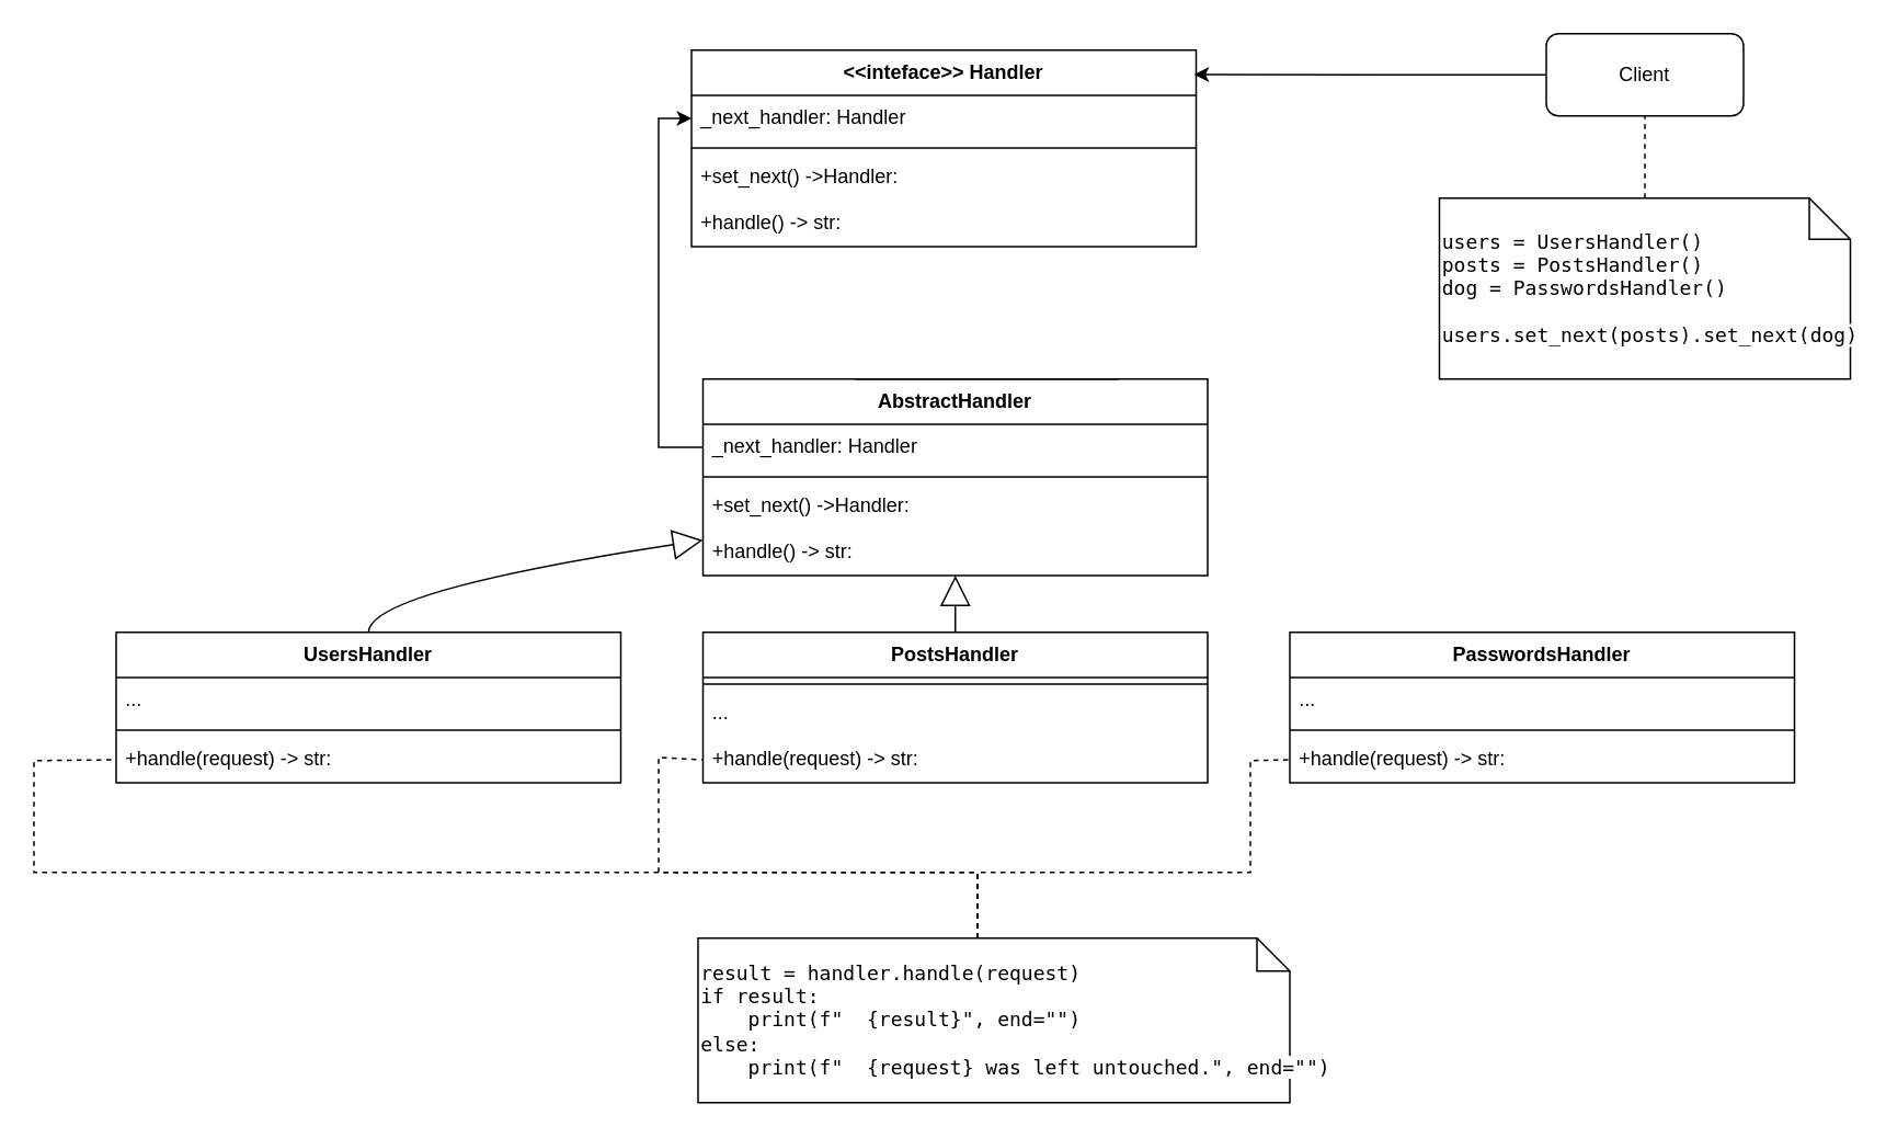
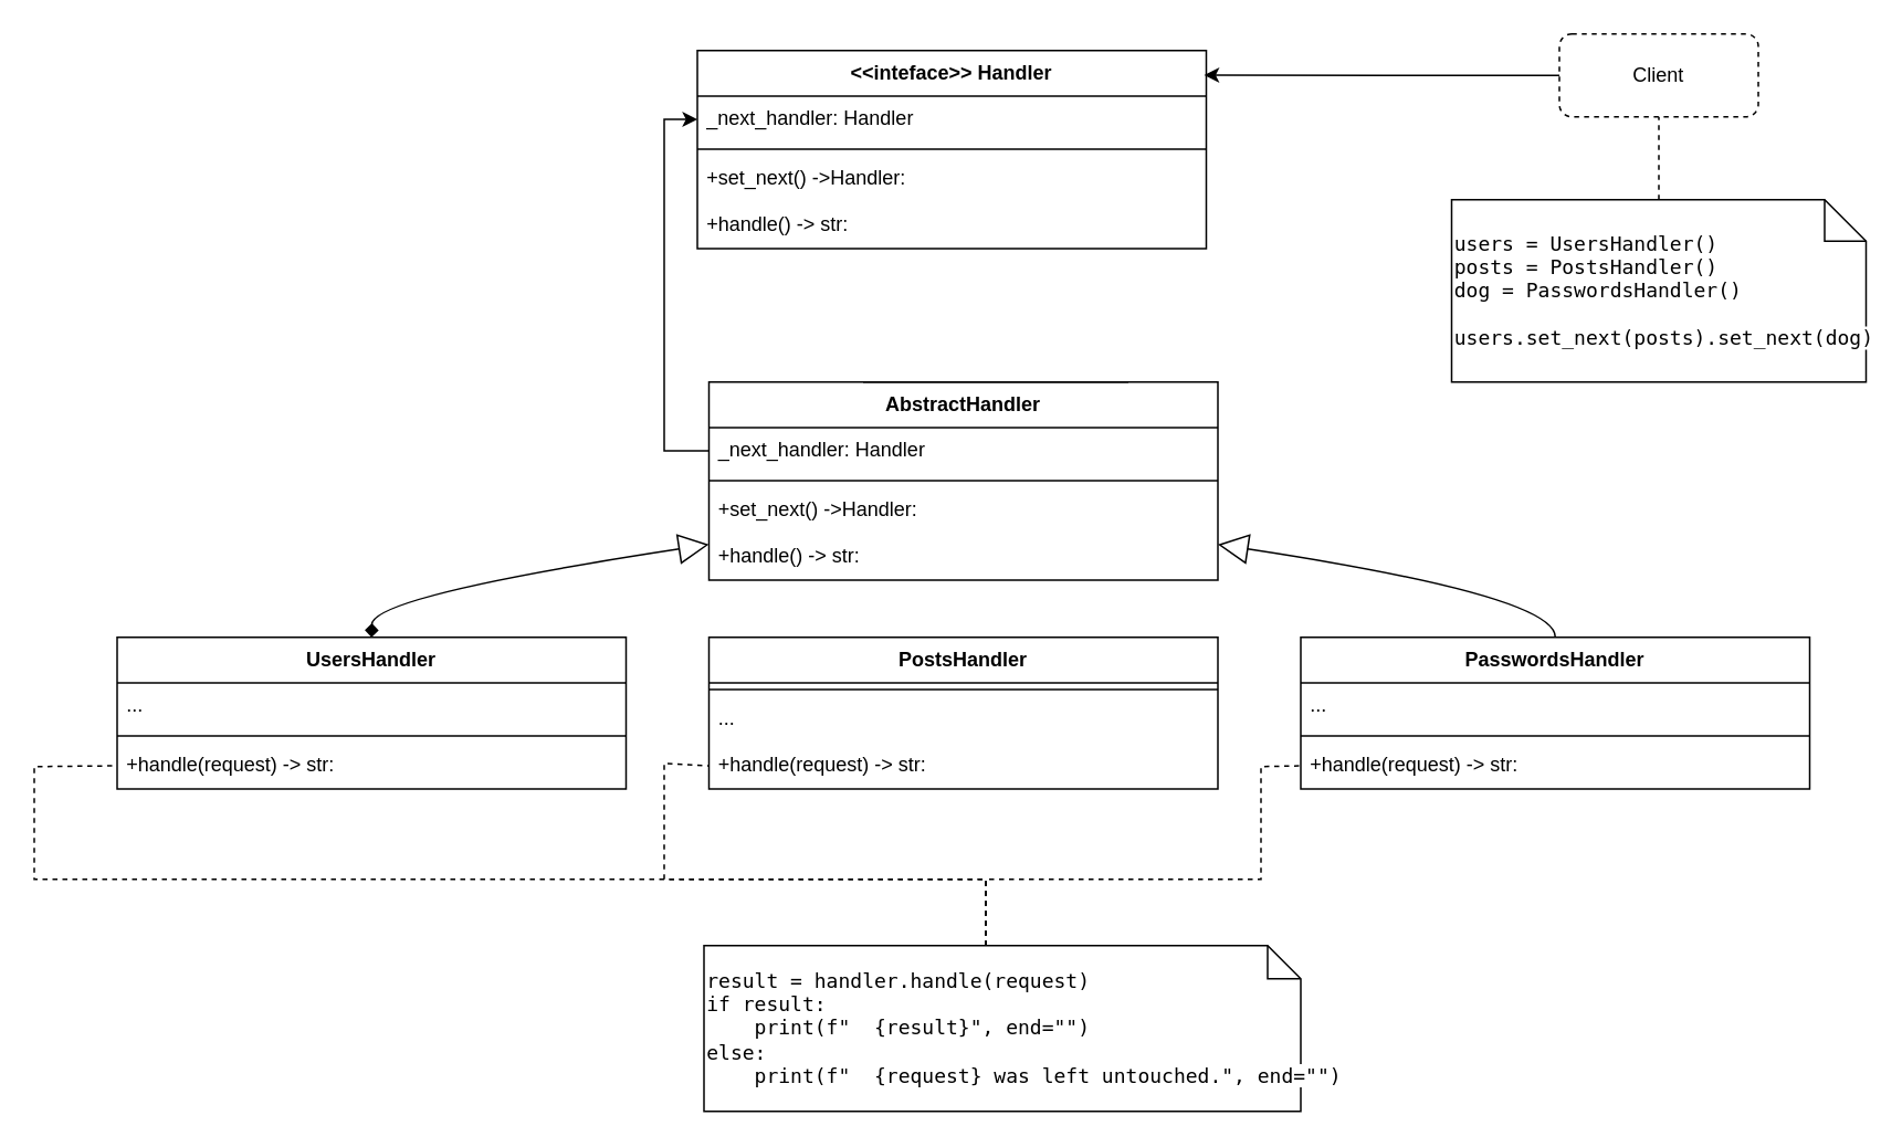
  <mxCell id="0" />
  <mxCell id="1" parent="0" />
  <mxCell id="2" value="AbstractHandler" style="swimlane;fontStyle=1;align=center;verticalAlign=top;childLayout=stackLayout;horizontal=1;startSize=27.506;horizontalStack=0;resizeParent=1;resizeParentMax=0;resizeLast=0;collapsible=0;marginBottom=0;" parent="1" vertex="1"><mxGeometry x="427" y="230" width="307" height="119.506" as="geometry" /></mxCell>
  <mxCell id="3" value="_next_handler: Handler" style="text;strokeColor=none;fillColor=none;align=left;verticalAlign=top;spacingLeft=4;spacingRight=4;overflow=hidden;rotatable=0;points=[[0,0.5],[1,0.5]];portConstraint=eastwest;" vertex="1" parent="2"><mxGeometry y="27.506" width="307" height="28" as="geometry" /></mxCell>
  <mxCell id="4" style="line;strokeWidth=1;fillColor=none;align=left;verticalAlign=middle;spacingTop=-1;spacingLeft=3;spacingRight=3;rotatable=0;labelPosition=right;points=[];portConstraint=eastwest;strokeColor=inherit;" parent="2" vertex="1"><mxGeometry y="55.506" width="307" height="8" as="geometry" /></mxCell>
  <mxCell id="5" value="+set_next() -&gt;Handler:" style="text;strokeColor=none;fillColor=none;align=left;verticalAlign=top;spacingLeft=4;spacingRight=4;overflow=hidden;rotatable=0;points=[[0,0.5],[1,0.5]];portConstraint=eastwest;" parent="2" vertex="1"><mxGeometry y="63.506" width="307" height="28" as="geometry" /></mxCell>
  <mxCell id="6" value="+handle() -&gt; str:" style="text;strokeColor=none;fillColor=none;align=left;verticalAlign=top;spacingLeft=4;spacingRight=4;overflow=hidden;rotatable=0;points=[[0,0.5],[1,0.5]];portConstraint=eastwest;" parent="2" vertex="1"><mxGeometry y="91.506" width="307" height="28" as="geometry" /></mxCell>
  <mxCell id="7" value="UsersHandler" style="swimlane;fontStyle=1;align=center;verticalAlign=top;childLayout=stackLayout;horizontal=1;startSize=27.506;horizontalStack=0;resizeParent=1;resizeParentMax=0;resizeLast=0;collapsible=0;marginBottom=0;" parent="1" vertex="1"><mxGeometry x="70" y="384" width="307" height="91.506" as="geometry" /></mxCell>
  <mxCell id="8" value="..." style="text;strokeColor=none;fillColor=none;align=left;verticalAlign=top;spacingLeft=4;spacingRight=4;overflow=hidden;rotatable=0;points=[[0,0.5],[1,0.5]];portConstraint=eastwest;" vertex="1" parent="7"><mxGeometry y="27.506" width="307" height="28" as="geometry" /></mxCell>
  <mxCell id="9" style="line;strokeWidth=1;fillColor=none;align=left;verticalAlign=middle;spacingTop=-1;spacingLeft=3;spacingRight=3;rotatable=0;labelPosition=right;points=[];portConstraint=eastwest;strokeColor=inherit;" parent="7" vertex="1"><mxGeometry y="55.506" width="307" height="8" as="geometry" /></mxCell>
  <mxCell id="10" value="+handle(request) -&gt; str:" style="text;strokeColor=none;fillColor=none;align=left;verticalAlign=top;spacingLeft=4;spacingRight=4;overflow=hidden;rotatable=0;points=[[0,0.5],[1,0.5]];portConstraint=eastwest;" parent="7" vertex="1"><mxGeometry y="63.506" width="307" height="28" as="geometry" /></mxCell>
  <mxCell id="11" value="PostsHandler" style="swimlane;fontStyle=1;align=center;verticalAlign=top;childLayout=stackLayout;horizontal=1;startSize=27.506;horizontalStack=0;resizeParent=1;resizeParentMax=0;resizeLast=0;collapsible=0;marginBottom=0;" parent="1" vertex="1"><mxGeometry x="427" y="384" width="307" height="91.506" as="geometry" /></mxCell>
  <mxCell id="12" style="line;strokeWidth=1;fillColor=none;align=left;verticalAlign=middle;spacingTop=-1;spacingLeft=3;spacingRight=3;rotatable=0;labelPosition=right;points=[];portConstraint=eastwest;strokeColor=inherit;" parent="11" vertex="1"><mxGeometry y="27.506" width="307" height="8" as="geometry" /></mxCell>
  <mxCell id="13" value="..." style="text;strokeColor=none;fillColor=none;align=left;verticalAlign=top;spacingLeft=4;spacingRight=4;overflow=hidden;rotatable=0;points=[[0,0.5],[1,0.5]];portConstraint=eastwest;" vertex="1" parent="11"><mxGeometry y="35.506" width="307" height="28" as="geometry" /></mxCell>
  <mxCell id="14" value="+handle(request) -&gt; str:" style="text;strokeColor=none;fillColor=none;align=left;verticalAlign=top;spacingLeft=4;spacingRight=4;overflow=hidden;rotatable=0;points=[[0,0.5],[1,0.5]];portConstraint=eastwest;" parent="11" vertex="1"><mxGeometry y="63.506" width="307" height="28" as="geometry" /></mxCell>
  <mxCell id="15" value="PasswordsHandler" style="swimlane;fontStyle=1;align=center;verticalAlign=top;childLayout=stackLayout;horizontal=1;startSize=27.506;horizontalStack=0;resizeParent=1;resizeParentMax=0;resizeLast=0;collapsible=0;marginBottom=0;" parent="1" vertex="1"><mxGeometry x="784" y="384" width="307" height="91.506" as="geometry" /></mxCell>
  <mxCell id="16" value="..." style="text;strokeColor=none;fillColor=none;align=left;verticalAlign=top;spacingLeft=4;spacingRight=4;overflow=hidden;rotatable=0;points=[[0,0.5],[1,0.5]];portConstraint=eastwest;" vertex="1" parent="15"><mxGeometry y="27.506" width="307" height="28" as="geometry" /></mxCell>
  <mxCell id="17" style="line;strokeWidth=1;fillColor=none;align=left;verticalAlign=middle;spacingTop=-1;spacingLeft=3;spacingRight=3;rotatable=0;labelPosition=right;points=[];portConstraint=eastwest;strokeColor=inherit;" parent="15" vertex="1"><mxGeometry y="55.506" width="307" height="8" as="geometry" /></mxCell>
  <mxCell id="18" value="+handle(request) -&gt; str:" style="text;strokeColor=none;fillColor=none;align=left;verticalAlign=top;spacingLeft=4;spacingRight=4;overflow=hidden;rotatable=0;points=[[0,0.5],[1,0.5]];portConstraint=eastwest;" parent="15" vertex="1"><mxGeometry y="63.506" width="307" height="28" as="geometry" /></mxCell>
- <mxCell id="19" value="" style="curved=1;startArrow=block;startSize=16;startFill=0;endArrow=none;exitX=0.0;exitY=0.82;entryX=0.5;entryY=0.003;" parent="1" source="2" target="7" edge="1"><mxGeometry relative="1" as="geometry"><Array as="points"><mxPoint x="224" y="359" /></Array></mxGeometry></mxCell>
- <mxCell id="20" value="" style="curved=1;startArrow=block;startSize=16;startFill=0;endArrow=none;exitX=0.5;exitY=1.003;entryX=0.5;entryY=0.003;" parent="1" source="2" target="11" edge="1"><mxGeometry relative="1" as="geometry"><Array as="points" /></mxGeometry></mxCell>
+ <mxCell id="19" value="" style="curved=1;startArrow=block;startSize=16;startFill=0;endArrow=diamond;exitX=0.0;exitY=0.82;entryX=0.5;entryY=0.003;" parent="1" source="2" target="7" edge="1"><mxGeometry relative="1" as="geometry"><Array as="points"><mxPoint x="224" y="359" /></Array></mxGeometry></mxCell>
+ <mxCell id="21" value="" style="curved=1;startArrow=block;startSize=16;startFill=0;endArrow=none;exitX=1.0;exitY=0.82;entryX=0.5;entryY=0.003;" parent="1" source="2" target="15" edge="1"><mxGeometry relative="1" as="geometry"><Array as="points"><mxPoint x="938" y="359" /></Array></mxGeometry></mxCell>
  <mxCell id="22" value="&lt;&lt;inteface&gt;&gt; Handler" style="swimlane;fontStyle=1;align=center;verticalAlign=top;childLayout=stackLayout;horizontal=1;startSize=27.506;horizontalStack=0;resizeParent=1;resizeParentMax=0;resizeLast=0;collapsible=0;marginBottom=0;" vertex="1" parent="1"><mxGeometry x="420" y="30" width="307" height="119.506" as="geometry" /></mxCell>
  <mxCell id="23" value="_next_handler: Handler" style="text;strokeColor=none;fillColor=none;align=left;verticalAlign=top;spacingLeft=4;spacingRight=4;overflow=hidden;rotatable=0;points=[[0,0.5],[1,0.5]];portConstraint=eastwest;" vertex="1" parent="22"><mxGeometry y="27.506" width="307" height="28" as="geometry" /></mxCell>
  <mxCell id="24" style="line;strokeWidth=1;fillColor=none;align=left;verticalAlign=middle;spacingTop=-1;spacingLeft=3;spacingRight=3;rotatable=0;labelPosition=right;points=[];portConstraint=eastwest;strokeColor=inherit;" vertex="1" parent="22"><mxGeometry y="55.506" width="307" height="8" as="geometry" /></mxCell>
  <mxCell id="25" value="+set_next() -&gt;Handler:" style="text;strokeColor=none;fillColor=none;align=left;verticalAlign=top;spacingLeft=4;spacingRight=4;overflow=hidden;rotatable=0;points=[[0,0.5],[1,0.5]];portConstraint=eastwest;" vertex="1" parent="22"><mxGeometry y="63.506" width="307" height="28" as="geometry" /></mxCell>
  <mxCell id="26" value="+handle() -&gt; str:" style="text;strokeColor=none;fillColor=none;align=left;verticalAlign=top;spacingLeft=4;spacingRight=4;overflow=hidden;rotatable=0;points=[[0,0.5],[1,0.5]];portConstraint=eastwest;" vertex="1" parent="22"><mxGeometry y="91.506" width="307" height="28" as="geometry" /></mxCell>
  <mxCell id="27" style="edgeStyle=orthogonalEdgeStyle;rounded=0;orthogonalLoop=1;jettySize=auto;html=1;entryX=0;entryY=0.5;entryDx=0;entryDy=0;" edge="1" parent="1" source="3" target="23"><mxGeometry relative="1" as="geometry" /></mxCell>
- <mxCell id="28" value="Client" style="rounded=1;whiteSpace=wrap;html=1;" vertex="1" parent="1"><mxGeometry x="940" y="20" width="120" height="50" as="geometry" /></mxCell>
+ <mxCell id="28" value="Client" style="rounded=1;whiteSpace=wrap;html=1;dashed=1;" vertex="1" parent="1"><mxGeometry x="940" y="20" width="120" height="50" as="geometry" /></mxCell>
  <mxCell id="29" style="edgeStyle=orthogonalEdgeStyle;rounded=0;orthogonalLoop=1;jettySize=auto;html=1;entryX=0.996;entryY=0.124;entryDx=0;entryDy=0;entryPerimeter=0;" edge="1" parent="1" source="28" target="22"><mxGeometry relative="1" as="geometry" /></mxCell>
  <mxCell id="30" value="&lt;div style=&quot;&quot;&gt;&lt;pre style=&quot;font-family: &amp;quot;JetBrains Mono&amp;quot;, monospace;&quot;&gt;&lt;span style=&quot;background-color: rgb(255, 255, 255);&quot;&gt;users = UsersHandler()&lt;br&gt;posts = PostsHandler()&lt;br&gt;dog = PasswordsHandler()&lt;br&gt;&lt;br&gt;users.set_next(posts).set_next(dog)&lt;/span&gt;&lt;/pre&gt;&lt;/div&gt;" style="shape=note;size=25;whiteSpace=wrap;html=1;align=left;" vertex="1" parent="1"><mxGeometry x="875" y="120" width="250" height="110" as="geometry" /></mxCell>
  <mxCell id="31" value="" style="endArrow=none;html=1;rounded=0;" edge="1" parent="1"><mxGeometry relative="1" as="geometry"><mxPoint x="520" y="230" as="sourcePoint" /><mxPoint x="680" y="230" as="targetPoint" /></mxGeometry></mxCell>
  <mxCell id="32" value="" style="endArrow=none;dashed=1;html=1;rounded=0;entryX=0.5;entryY=1;entryDx=0;entryDy=0;exitX=0.5;exitY=0;exitDx=0;exitDy=0;exitPerimeter=0;" edge="1" parent="1" source="30" target="28"><mxGeometry width="50" height="50" relative="1" as="geometry"><mxPoint x="570" y="250" as="sourcePoint" /><mxPoint x="620" y="200" as="targetPoint" /></mxGeometry></mxCell>
  <mxCell id="33" value="&lt;div style=&quot;&quot;&gt;&lt;pre style=&quot;font-family: &amp;quot;JetBrains Mono&amp;quot;, monospace;&quot;&gt;&lt;span style=&quot;background-color: rgb(255, 255, 255);&quot;&gt;result = handler.handle(request)&lt;br&gt;if result:&lt;br&gt;    print(f&quot;  {result}&quot;, end=&quot;&quot;)&lt;br&gt;else:&lt;br&gt;    print(f&quot;  {request} was left untouched.&quot;, end=&quot;&quot;)&lt;/span&gt;&lt;/pre&gt;&lt;/div&gt;" style="shape=note;size=20;whiteSpace=wrap;html=1;align=left;" vertex="1" parent="1"><mxGeometry x="424" y="570" width="360" height="100" as="geometry" /></mxCell>
  <mxCell id="34" value="" style="endArrow=none;dashed=1;html=1;rounded=0;exitX=0;exitY=0;exitDx=170;exitDy=0;exitPerimeter=0;entryX=0;entryY=0.5;entryDx=0;entryDy=0;" edge="1" parent="1" source="33" target="10"><mxGeometry width="50" height="50" relative="1" as="geometry"><mxPoint x="570" y="420" as="sourcePoint" /><mxPoint x="620" y="370" as="targetPoint" /><Array as="points"><mxPoint x="594" y="530" /><mxPoint x="20" y="530" /><mxPoint x="20" y="462" /></Array></mxGeometry></mxCell>
  <mxCell id="35" value="" style="endArrow=none;dashed=1;html=1;rounded=0;exitX=0;exitY=0;exitDx=170;exitDy=0;exitPerimeter=0;entryX=0;entryY=0.5;entryDx=0;entryDy=0;" edge="1" parent="1" source="33" target="14"><mxGeometry width="50" height="50" relative="1" as="geometry"><mxPoint x="570" y="420" as="sourcePoint" /><mxPoint x="620" y="370" as="targetPoint" /><Array as="points"><mxPoint x="594" y="530" /><mxPoint x="400" y="530" /><mxPoint x="400" y="460" /></Array></mxGeometry></mxCell>
  <mxCell id="36" value="" style="endArrow=none;dashed=1;html=1;rounded=0;entryX=0;entryY=0.5;entryDx=0;entryDy=0;exitX=0;exitY=0;exitDx=170;exitDy=0;exitPerimeter=0;" edge="1" parent="1" source="33" target="18"><mxGeometry width="50" height="50" relative="1" as="geometry"><mxPoint x="800" y="540" as="sourcePoint" /><mxPoint x="850" y="490" as="targetPoint" /><Array as="points"><mxPoint x="594" y="530" /><mxPoint x="760" y="530" /><mxPoint x="760" y="462" /></Array></mxGeometry></mxCell>
